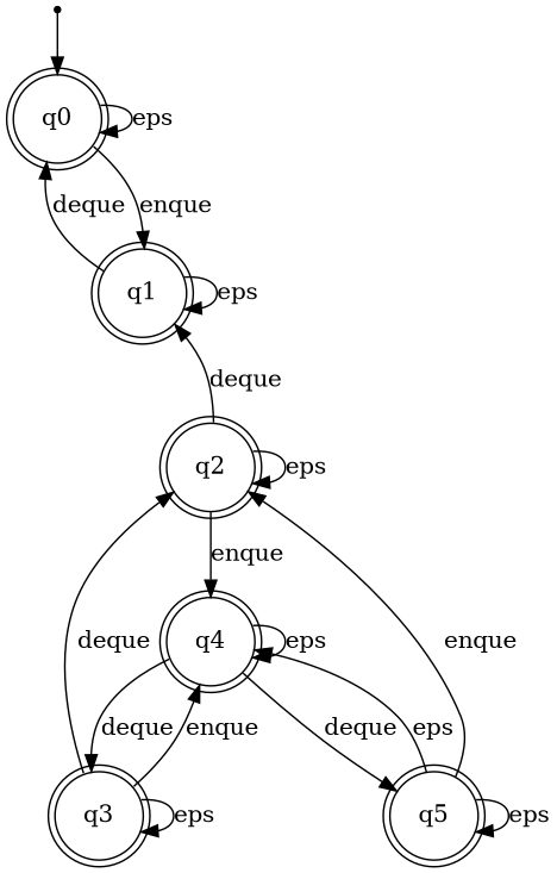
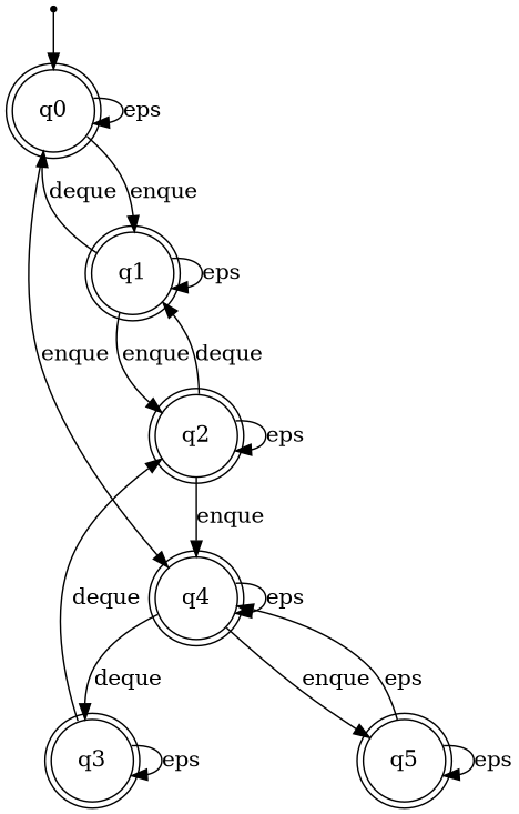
  digraph {
    rankdir=TB
    node [shape=doublecircle]
    q0
    q1
    q2
    q4
    q3
    q5
    point_q0 [shape=point]
    q0 -> q0 [label=eps]
    q0 -> q1 [label=enque]
    q1 -> q0 [label=deque]
    q1 -> q1 [label=eps]
-   q5 -> q2 [label=enque]
+   q1 -> q2 [label=enque]
    q2 -> q1 [label=deque]
    q2 -> q2 [label=eps]
    q2 -> q4 [label=enque]
    q4 -> q4 [label=eps]
    q4 -> q3 [label=deque]
-   q4 -> q5 [label=deque]
+   q4 -> q5 [label=enque]
    q3 -> q2 [label=deque]
-   q3 -> q4 [label=enque]
+   q0 -> q4 [label=enque]
    q3 -> q3 [label=eps]
    q5 -> q4 [label=eps]
    q5 -> q5 [label=eps]
    point_q0 -> q0
  }
